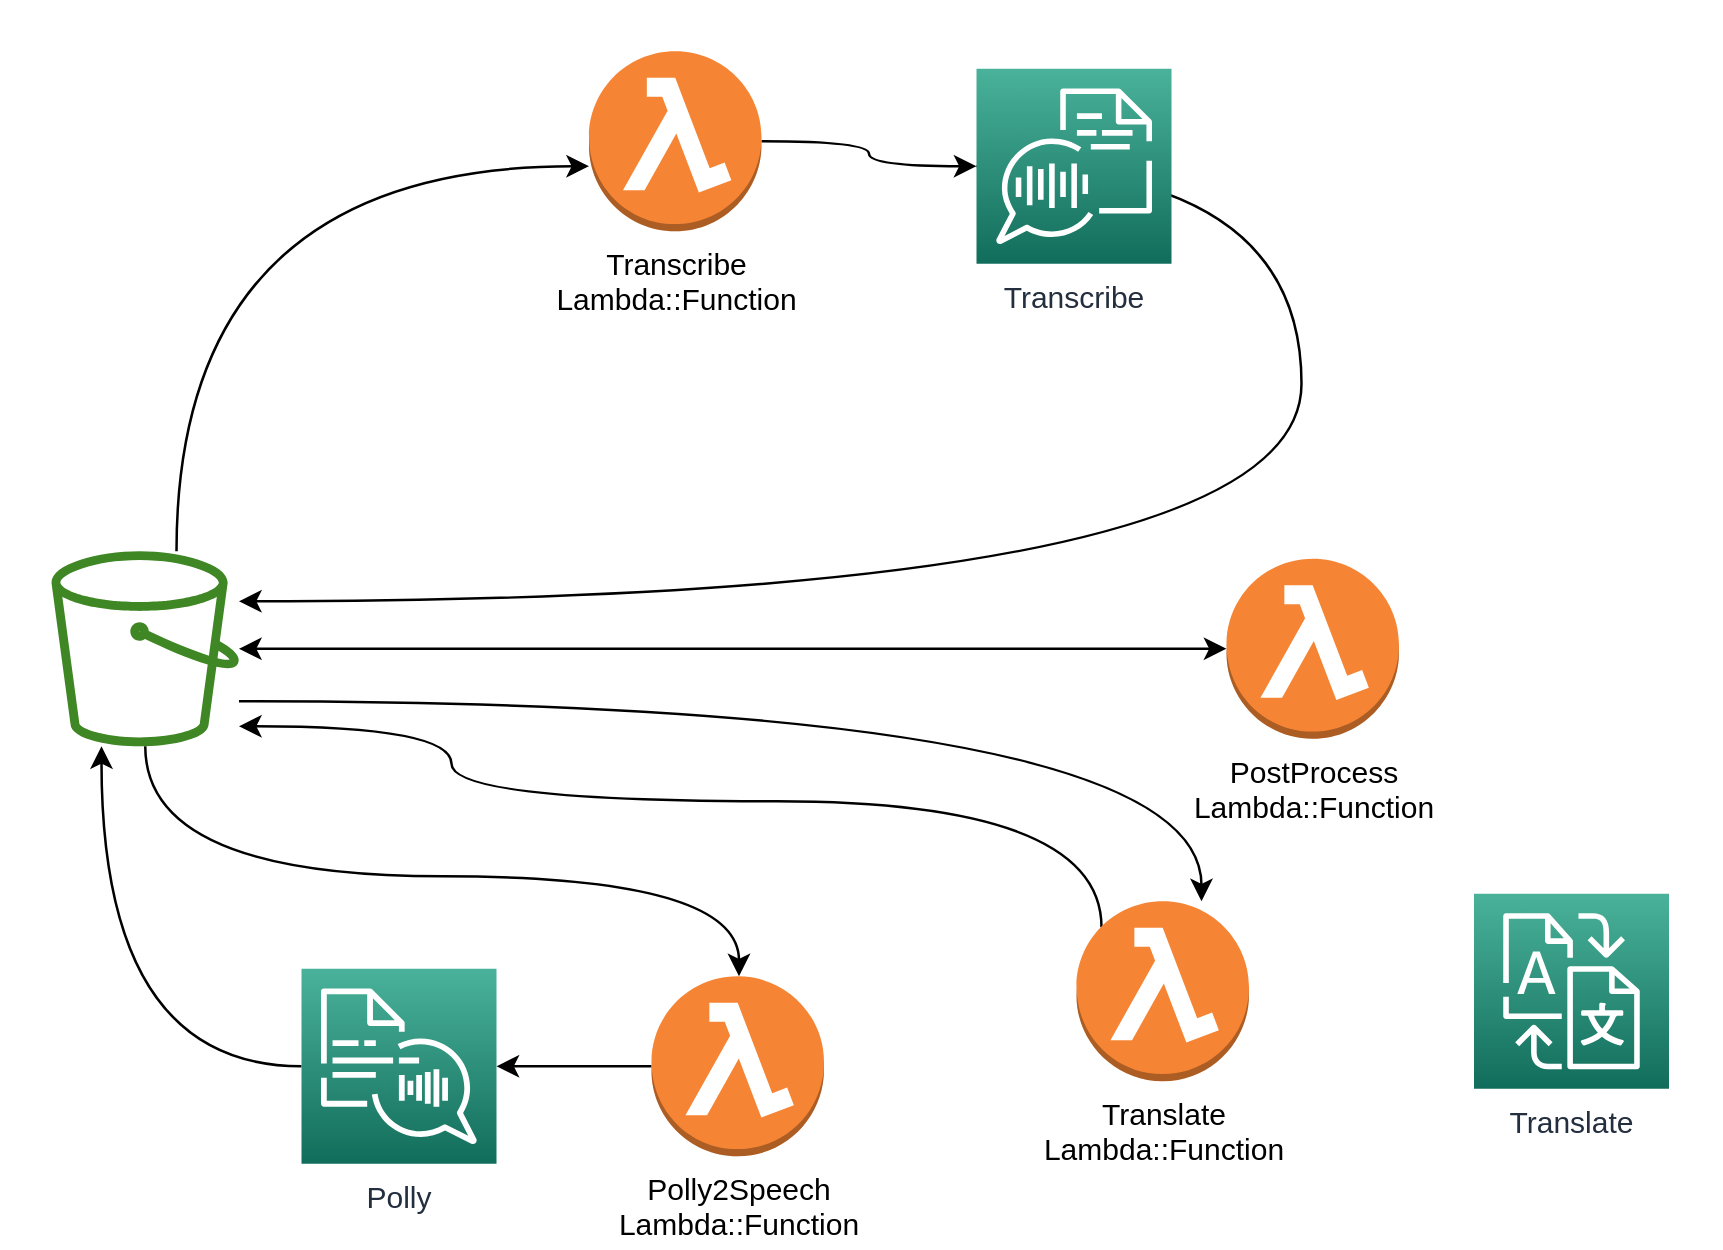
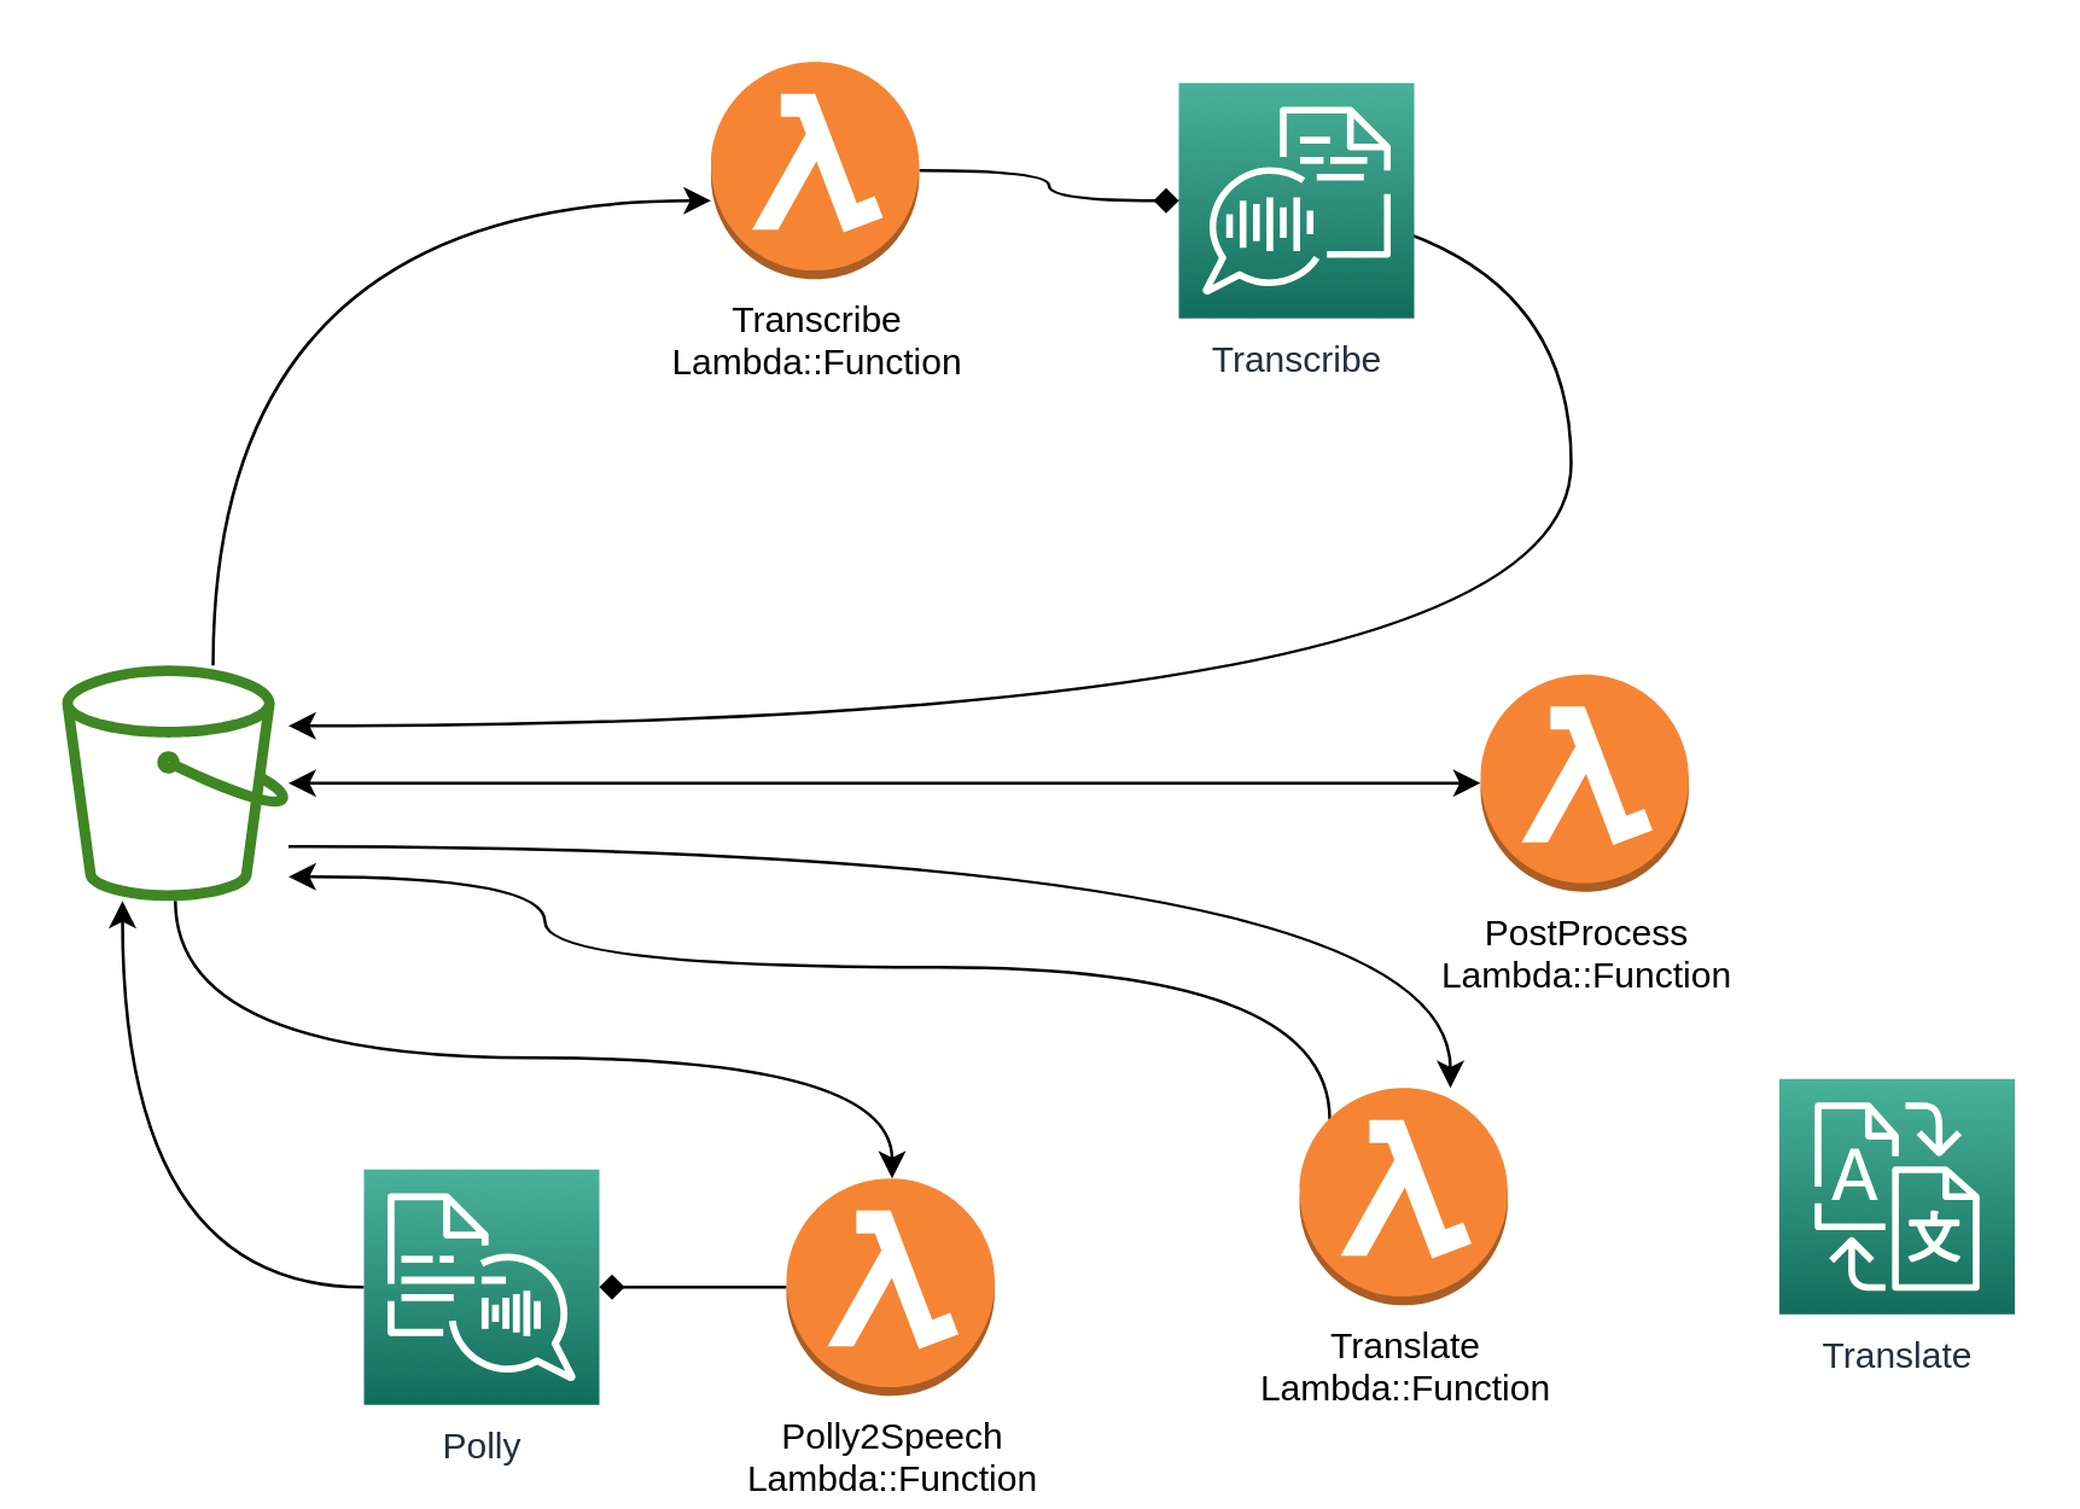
  <mxCell id="0" />
  <mxCell id="1" parent="0" />
  <mxCell id="2" style="edgeStyle=orthogonalEdgeStyle;orthogonalLoop=1;jettySize=auto;html=1;curved=1;" edge="1" parent="1" source="7" target="10"><mxGeometry relative="1" as="geometry"><Array as="points"><mxPoint x="70" y="66" /></Array></mxGeometry></mxCell>
  <mxCell id="3" style="edgeStyle=orthogonalEdgeStyle;rounded=0;orthogonalLoop=1;jettySize=auto;html=1;startArrow=classic;startFill=1;" edge="1" parent="1" source="7" target="12"><mxGeometry relative="1" as="geometry" /></mxCell>
  <mxCell id="4" style="edgeStyle=orthogonalEdgeStyle;rounded=0;orthogonalLoop=1;jettySize=auto;html=1;entryX=0.5;entryY=0;entryDx=0;entryDy=0;entryPerimeter=0;strokeColor=none;" edge="1" parent="1" source="7" target="14"><mxGeometry relative="1" as="geometry" /></mxCell>
  <mxCell id="5" style="edgeStyle=orthogonalEdgeStyle;orthogonalLoop=1;jettySize=auto;html=1;curved=1;" edge="1" parent="1" source="7" target="14"><mxGeometry relative="1" as="geometry"><Array as="points"><mxPoint x="480" y="280" /></Array></mxGeometry></mxCell>
  <mxCell id="6" style="edgeStyle=orthogonalEdgeStyle;orthogonalLoop=1;jettySize=auto;html=1;curved=1;" edge="1" parent="1" source="7" target="17"><mxGeometry relative="1" as="geometry"><Array as="points"><mxPoint x="58" y="350" /><mxPoint x="295" y="350" /></Array></mxGeometry></mxCell>
  <mxCell id="7" value="" style="sketch=0;outlineConnect=0;fontColor=#232F3E;gradientColor=none;fillColor=#3F8624;strokeColor=none;dashed=0;verticalLabelPosition=bottom;verticalAlign=top;align=center;html=1;fontSize=12;fontStyle=0;aspect=fixed;pointerEvents=1;shape=mxgraph.aws4.bucket;" vertex="1" parent="1"><mxGeometry x="20" y="220" width="75" height="78" as="geometry" /></mxCell>
  <mxCell id="8" style="edgeStyle=orthogonalEdgeStyle;orthogonalLoop=1;jettySize=auto;html=1;curved=1;exitX=0;exitY=0.5;exitDx=0;exitDy=0;exitPerimeter=0;" edge="1" parent="1" source="11" target="7"><mxGeometry relative="1" as="geometry"><Array as="points"><mxPoint x="520" y="66" /><mxPoint x="520" y="240" /></Array></mxGeometry></mxCell>
- <mxCell id="9" style="edgeStyle=orthogonalEdgeStyle;orthogonalLoop=1;jettySize=auto;html=1;curved=1;" edge="1" parent="1" source="10" target="11"><mxGeometry relative="1" as="geometry" /></mxCell>
+ <mxCell id="9" style="edgeStyle=orthogonalEdgeStyle;orthogonalLoop=1;jettySize=auto;html=1;curved=1;endArrow=diamond;" edge="1" parent="1" source="10" target="11"><mxGeometry relative="1" as="geometry" /></mxCell>
  <mxCell id="10" value="Transcribe&lt;br&gt;Lambda::Function" style="outlineConnect=0;dashed=0;verticalLabelPosition=bottom;verticalAlign=top;align=center;html=1;shape=mxgraph.aws3.lambda_function;fillColor=#F58534;gradientColor=none;" vertex="1" parent="1"><mxGeometry x="235" y="20" width="69" height="72" as="geometry" /></mxCell>
  <mxCell id="11" value="Transcribe" style="sketch=0;points=[[0,0,0],[0.25,0,0],[0.5,0,0],[0.75,0,0],[1,0,0],[0,1,0],[0.25,1,0],[0.5,1,0],[0.75,1,0],[1,1,0],[0,0.25,0],[0,0.5,0],[0,0.75,0],[1,0.25,0],[1,0.5,0],[1,0.75,0]];outlineConnect=0;fontColor=#232F3E;gradientColor=#4AB29A;gradientDirection=north;fillColor=#116D5B;strokeColor=#ffffff;dashed=0;verticalLabelPosition=bottom;verticalAlign=top;align=center;html=1;fontSize=12;fontStyle=0;aspect=fixed;shape=mxgraph.aws4.resourceIcon;resIcon=mxgraph.aws4.transcribe;" vertex="1" parent="1"><mxGeometry x="390" y="27" width="78" height="78" as="geometry" /></mxCell>
  <mxCell id="12" value="PostProcess&lt;br&gt;Lambda::Function" style="outlineConnect=0;dashed=0;verticalLabelPosition=bottom;verticalAlign=top;align=center;html=1;shape=mxgraph.aws3.lambda_function;fillColor=#F58534;gradientColor=none;" vertex="1" parent="1"><mxGeometry x="490" y="223" width="69" height="72" as="geometry" /></mxCell>
  <mxCell id="13" style="edgeStyle=orthogonalEdgeStyle;orthogonalLoop=1;jettySize=auto;html=1;curved=1;exitX=0.145;exitY=0.145;exitDx=0;exitDy=0;exitPerimeter=0;" edge="1" parent="1" source="14" target="7"><mxGeometry relative="1" as="geometry"><Array as="points"><mxPoint x="440" y="320" /><mxPoint x="180" y="320" /><mxPoint x="180" y="290" /></Array></mxGeometry></mxCell>
  <mxCell id="14" value="Translate&lt;br&gt;Lambda::Function" style="outlineConnect=0;dashed=0;verticalLabelPosition=bottom;verticalAlign=top;align=center;html=1;shape=mxgraph.aws3.lambda_function;fillColor=#F58534;gradientColor=none;" vertex="1" parent="1"><mxGeometry x="430" y="360" width="69" height="72" as="geometry" /></mxCell>
  <mxCell id="15" value="Translate" style="sketch=0;points=[[0,0,0],[0.25,0,0],[0.5,0,0],[0.75,0,0],[1,0,0],[0,1,0],[0.25,1,0],[0.5,1,0],[0.75,1,0],[1,1,0],[0,0.25,0],[0,0.5,0],[0,0.75,0],[1,0.25,0],[1,0.5,0],[1,0.75,0]];outlineConnect=0;fontColor=#232F3E;gradientColor=#4AB29A;gradientDirection=north;fillColor=#116D5B;strokeColor=#ffffff;dashed=0;verticalLabelPosition=bottom;verticalAlign=top;align=center;html=1;fontSize=12;fontStyle=0;aspect=fixed;shape=mxgraph.aws4.resourceIcon;resIcon=mxgraph.aws4.translate;" vertex="1" parent="1"><mxGeometry x="589" y="357" width="78" height="78" as="geometry" /></mxCell>
- <mxCell id="16" style="edgeStyle=orthogonalEdgeStyle;rounded=0;orthogonalLoop=1;jettySize=auto;html=1;" edge="1" parent="1" source="17" target="19"><mxGeometry relative="1" as="geometry" /></mxCell>
+ <mxCell id="16" style="edgeStyle=orthogonalEdgeStyle;rounded=0;orthogonalLoop=1;jettySize=auto;html=1;endArrow=diamond;" edge="1" parent="1" source="17" target="19"><mxGeometry relative="1" as="geometry" /></mxCell>
  <mxCell id="17" value="Polly2Speech&lt;br&gt;Lambda::Function" style="outlineConnect=0;dashed=0;verticalLabelPosition=bottom;verticalAlign=top;align=center;html=1;shape=mxgraph.aws3.lambda_function;fillColor=#F58534;gradientColor=none;" vertex="1" parent="1"><mxGeometry x="260" y="390" width="69" height="72" as="geometry" /></mxCell>
  <mxCell id="18" style="edgeStyle=orthogonalEdgeStyle;orthogonalLoop=1;jettySize=auto;html=1;curved=1;" edge="1" parent="1" source="19" target="7"><mxGeometry relative="1" as="geometry"><Array as="points"><mxPoint x="40" y="426" /></Array></mxGeometry></mxCell>
  <mxCell id="19" value="Polly" style="sketch=0;points=[[0,0,0],[0.25,0,0],[0.5,0,0],[0.75,0,0],[1,0,0],[0,1,0],[0.25,1,0],[0.5,1,0],[0.75,1,0],[1,1,0],[0,0.25,0],[0,0.5,0],[0,0.75,0],[1,0.25,0],[1,0.5,0],[1,0.75,0]];outlineConnect=0;fontColor=#232F3E;gradientColor=#4AB29A;gradientDirection=north;fillColor=#116D5B;strokeColor=#ffffff;dashed=0;verticalLabelPosition=bottom;verticalAlign=top;align=center;html=1;fontSize=12;fontStyle=0;aspect=fixed;shape=mxgraph.aws4.resourceIcon;resIcon=mxgraph.aws4.polly;" vertex="1" parent="1"><mxGeometry x="120" y="387" width="78" height="78" as="geometry" /></mxCell>
